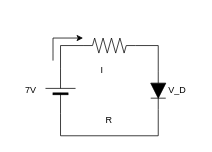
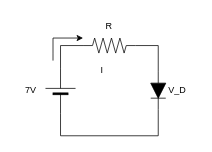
  <mxCell id="0" />
  <mxCell id="1" parent="0" />
  <mxCell id="2" value="" style="pointerEvents=1;verticalLabelPosition=bottom;shadow=0;dashed=0;align=center;html=1;verticalAlign=top;shape=mxgraph.electrical.resistors.resistor_2;" vertex="1" parent="1"><mxGeometry x="110" y="50" width="70" height="20" as="geometry" /></mxCell>
  <mxCell id="3" value="" style="pointerEvents=1;fillColor=strokeColor;verticalLabelPosition=bottom;shadow=0;dashed=0;align=center;html=1;verticalAlign=top;shape=mxgraph.electrical.diodes.diode;rotation=90;" vertex="1" parent="1"><mxGeometry x="185" y="110" width="50" height="20" as="geometry" /></mxCell>
  <mxCell id="4" style="edgeStyle=orthogonalEdgeStyle;rounded=0;orthogonalLoop=1;jettySize=auto;html=1;exitX=1;exitY=0.5;exitDx=0;exitDy=0;exitPerimeter=0;entryX=0;entryY=0.5;entryDx=0;entryDy=0;entryPerimeter=0;endArrow=none;endFill=0;" edge="1" parent="1" source="2" target="3"><mxGeometry relative="1" as="geometry" /></mxCell>
  <mxCell id="5" value="" style="verticalLabelPosition=bottom;shadow=0;dashed=0;align=center;fillColor=strokeColor;html=1;verticalAlign=top;strokeWidth=1;shape=mxgraph.electrical.miscellaneous.monocell_battery;rotation=-90;" vertex="1" parent="1"><mxGeometry x="50" y="100" width="60" height="40" as="geometry" /></mxCell>
  <mxCell id="6" style="edgeStyle=orthogonalEdgeStyle;rounded=0;orthogonalLoop=1;jettySize=auto;html=1;exitX=1;exitY=0.5;exitDx=0;exitDy=0;exitPerimeter=0;entryX=0;entryY=0.5;entryDx=0;entryDy=0;entryPerimeter=0;endArrow=none;endFill=0;" edge="1" parent="1" source="5" target="2"><mxGeometry relative="1" as="geometry"><Array as="points"><mxPoint x="80" y="60" /></Array></mxGeometry></mxCell>
  <mxCell id="7" style="edgeStyle=orthogonalEdgeStyle;rounded=0;orthogonalLoop=1;jettySize=auto;html=1;exitX=0;exitY=0.5;exitDx=0;exitDy=0;exitPerimeter=0;entryX=1;entryY=0.5;entryDx=0;entryDy=0;entryPerimeter=0;endArrow=none;endFill=0;" edge="1" parent="1" source="5" target="3"><mxGeometry relative="1" as="geometry"><Array as="points"><mxPoint x="80" y="180" /><mxPoint x="210" y="180" /></Array></mxGeometry></mxCell>
  <mxCell id="8" value="V_D" style="text;html=1;align=center;verticalAlign=middle;resizable=0;points=[];autosize=1;strokeColor=none;fillColor=none;" vertex="1" parent="1"><mxGeometry x="210" y="105" width="50" height="30" as="geometry" /></mxCell>
  <mxCell id="9" value="7V" style="text;html=1;align=center;verticalAlign=middle;resizable=0;points=[];autosize=1;strokeColor=none;fillColor=none;" vertex="1" parent="1"><mxGeometry x="20" y="105" width="40" height="30" as="geometry" /></mxCell>
- <mxCell id="10" value="R" style="text;html=1;align=center;verticalAlign=middle;resizable=0;points=[];autosize=1;strokeColor=none;fillColor=none;" vertex="1" parent="1"><mxGeometry x="129" y="145" width="30" height="30" as="geometry" /></mxCell>
+ <mxCell id="10" value="R" style="text;html=1;align=center;verticalAlign=middle;resizable=0;points=[];autosize=1;strokeColor=none;fillColor=none;" vertex="1" parent="1"><mxGeometry x="129" y="20" width="30" height="30" as="geometry" /></mxCell>
  <mxCell id="11" value="" style="edgeStyle=none;orthogonalLoop=1;jettySize=auto;html=1;rounded=0;" edge="1" parent="1"><mxGeometry width="100" relative="1" as="geometry"><mxPoint x="70" y="80" as="sourcePoint" /><mxPoint x="110" y="50" as="targetPoint" /><Array as="points"><mxPoint x="70" y="70" /><mxPoint x="70" y="50" /></Array></mxGeometry></mxCell>
  <mxCell id="12" value="I" style="text;html=1;align=center;verticalAlign=middle;resizable=0;points=[];autosize=1;strokeColor=none;fillColor=none;" vertex="1" parent="1"><mxGeometry x="120" y="78" width="30" height="30" as="geometry" /></mxCell>
